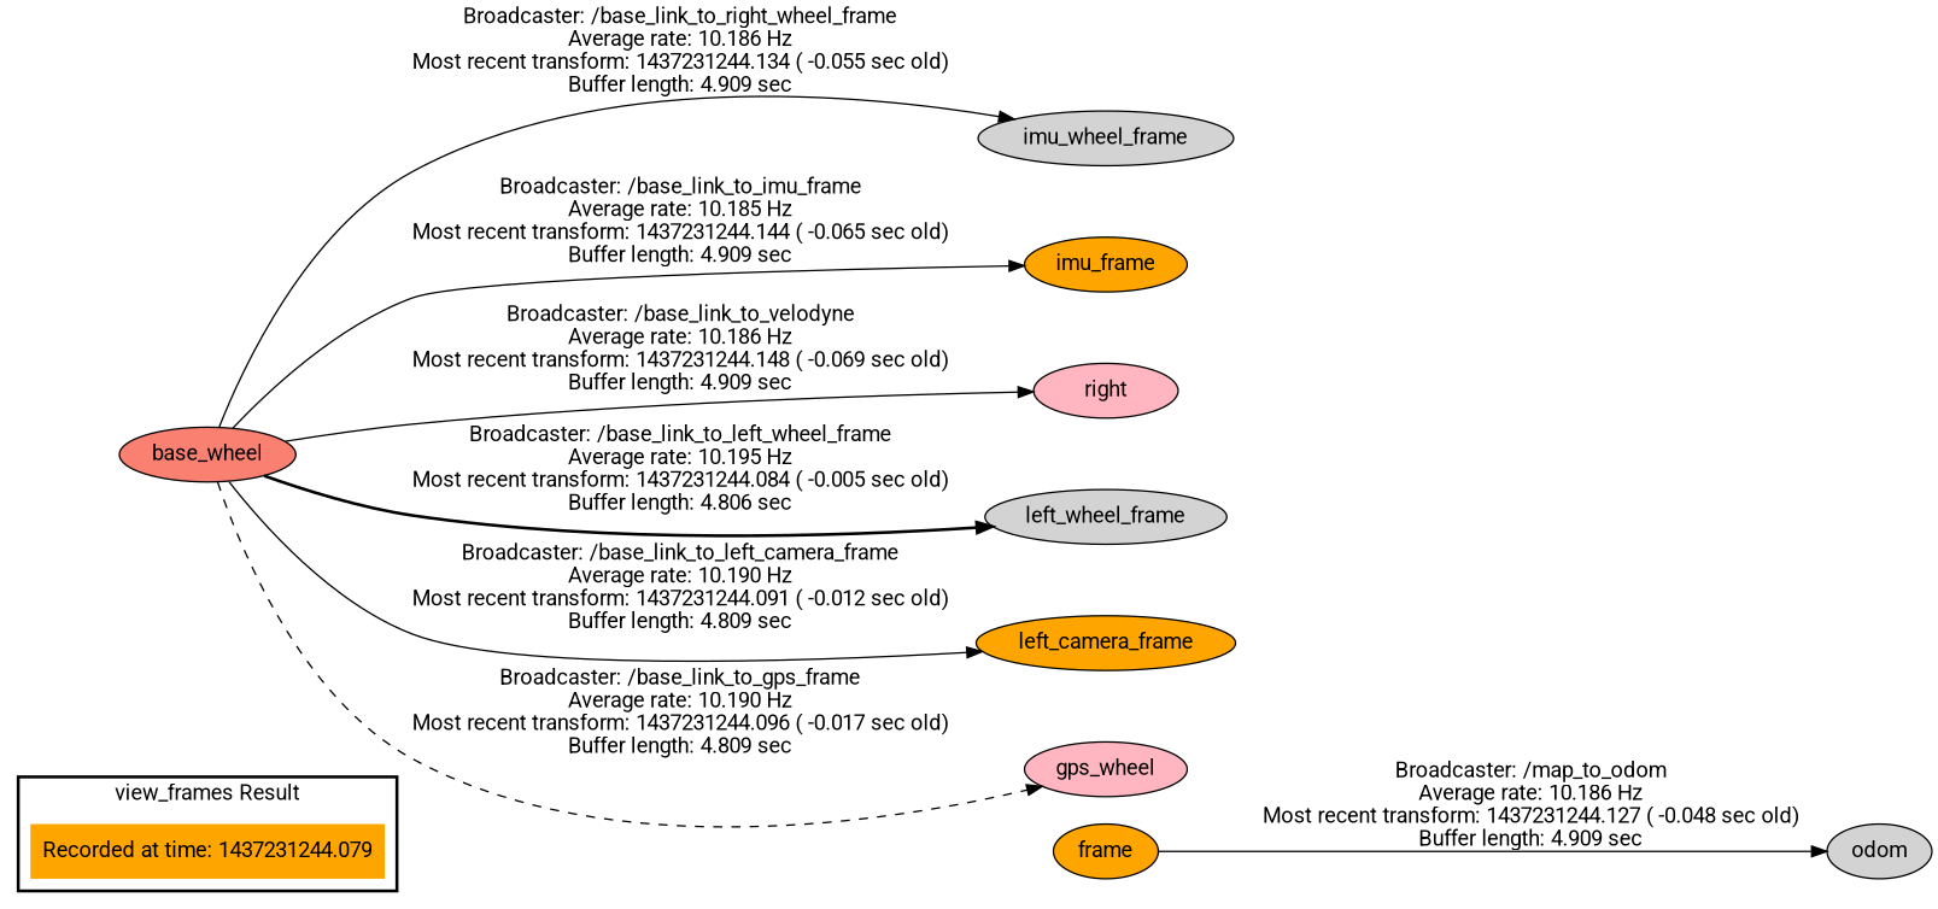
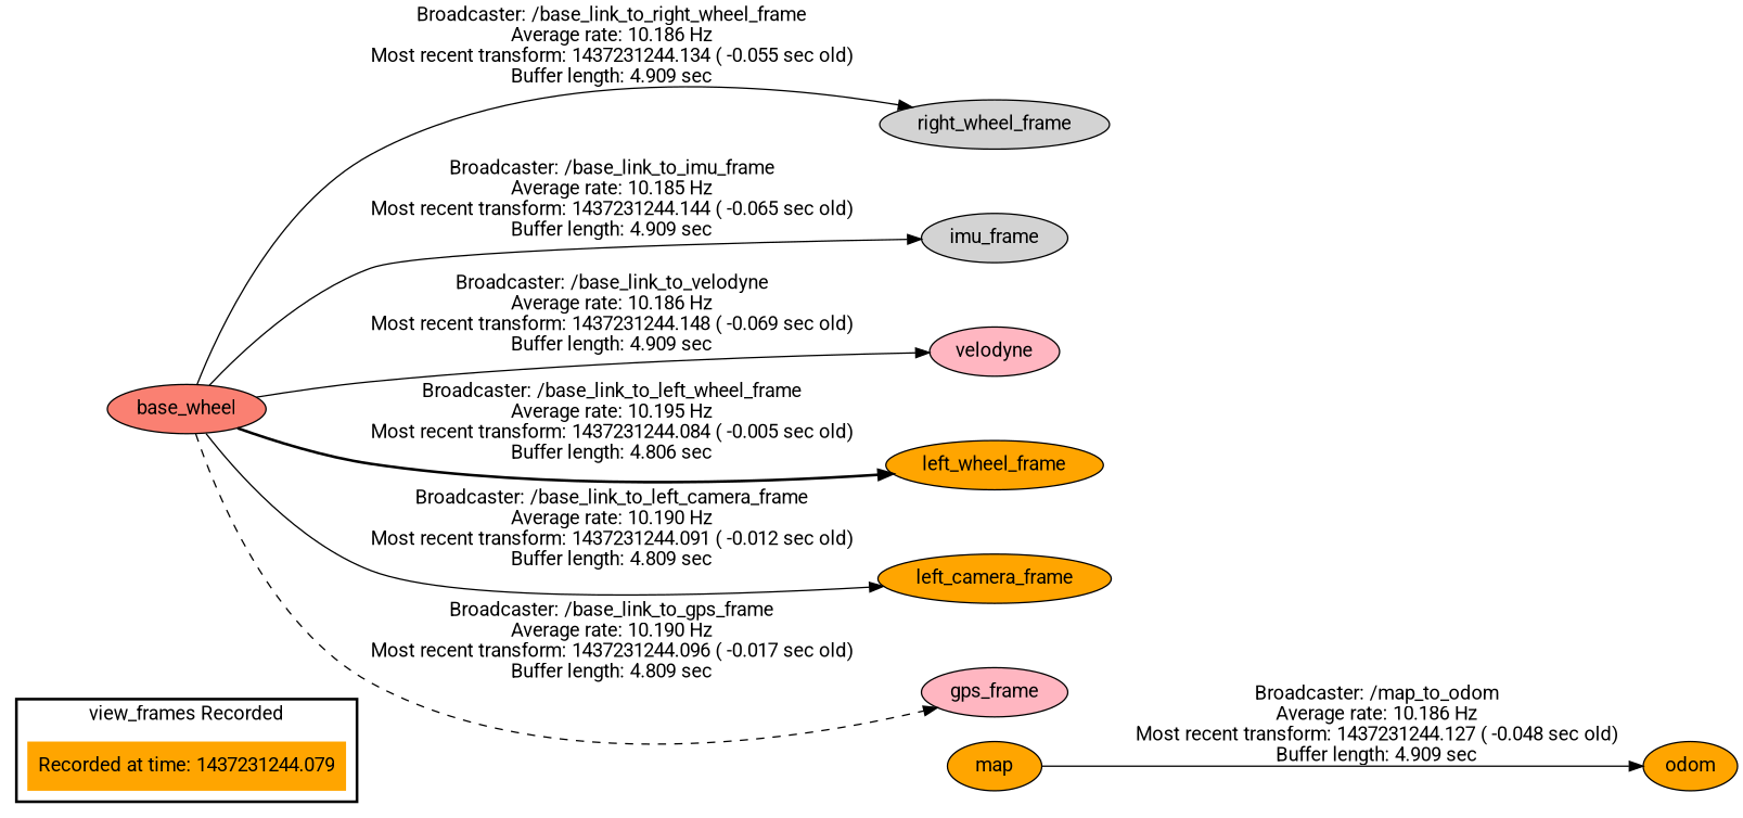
  digraph {
    fontname=Roboto
    rankdir=LR
    node [fillcolor=orange fontname=Roboto style=filled]
    edge [fontname=Roboto style=solid]
    "Recorded at time: 1437231244.079" [shape=plaintext]
-   map [label=frame]
-   odom [fillcolor=lightgrey]
+   map
+   odom
    n4 [fillcolor=salmon label=base_wheel]
-   right_wheel_frame [fillcolor=lightgrey label=imu_wheel_frame]
-   imu_frame
-   velodyne [fillcolor=lightpink label=right]
-   left_wheel_frame [fillcolor=lightgrey]
+   right_wheel_frame [fillcolor=lightgrey]
+   imu_frame [fillcolor=lightgrey]
+   velodyne [fillcolor=lightpink]
+   left_wheel_frame
    left_camera_frame
-   gps_frame [fillcolor=lightpink label=gps_wheel]
+   gps_frame [fillcolor=lightpink]
    subgraph cluster_1 {
      color=black
-     label="view_frames Result"
+     label="view_frames Recorded"
      style=bold
      "Recorded at time: 1437231244.079"
    }
    "Recorded at time: 1437231244.079" -> map [style=invis]
    map -> odom [label="Broadcaster: /map_to_odom\nAverage rate: 10.186 Hz\nMost recent transform: 1437231244.127 ( -0.048 sec old)\nBuffer length: 4.909 sec\n"]
    n4 -> right_wheel_frame [label="Broadcaster: /base_link_to_right_wheel_frame\nAverage rate: 10.186 Hz\nMost recent transform: 1437231244.134 ( -0.055 sec old)\nBuffer length: 4.909 sec\n"]
    n4 -> imu_frame [label="Broadcaster: /base_link_to_imu_frame\nAverage rate: 10.185 Hz\nMost recent transform: 1437231244.144 ( -0.065 sec old)\nBuffer length: 4.909 sec\n"]
    n4 -> velodyne [label="Broadcaster: /base_link_to_velodyne\nAverage rate: 10.186 Hz\nMost recent transform: 1437231244.148 ( -0.069 sec old)\nBuffer length: 4.909 sec\n"]
    n4 -> left_wheel_frame [label="Broadcaster: /base_link_to_left_wheel_frame\nAverage rate: 10.195 Hz\nMost recent transform: 1437231244.084 ( -0.005 sec old)\nBuffer length: 4.806 sec\n" style=bold]
    n4 -> left_camera_frame [label="Broadcaster: /base_link_to_left_camera_frame\nAverage rate: 10.190 Hz\nMost recent transform: 1437231244.091 ( -0.012 sec old)\nBuffer length: 4.809 sec\n"]
    n4 -> gps_frame [label="Broadcaster: /base_link_to_gps_frame\nAverage rate: 10.190 Hz\nMost recent transform: 1437231244.096 ( -0.017 sec old)\nBuffer length: 4.809 sec\n" style=dashed]
  }
